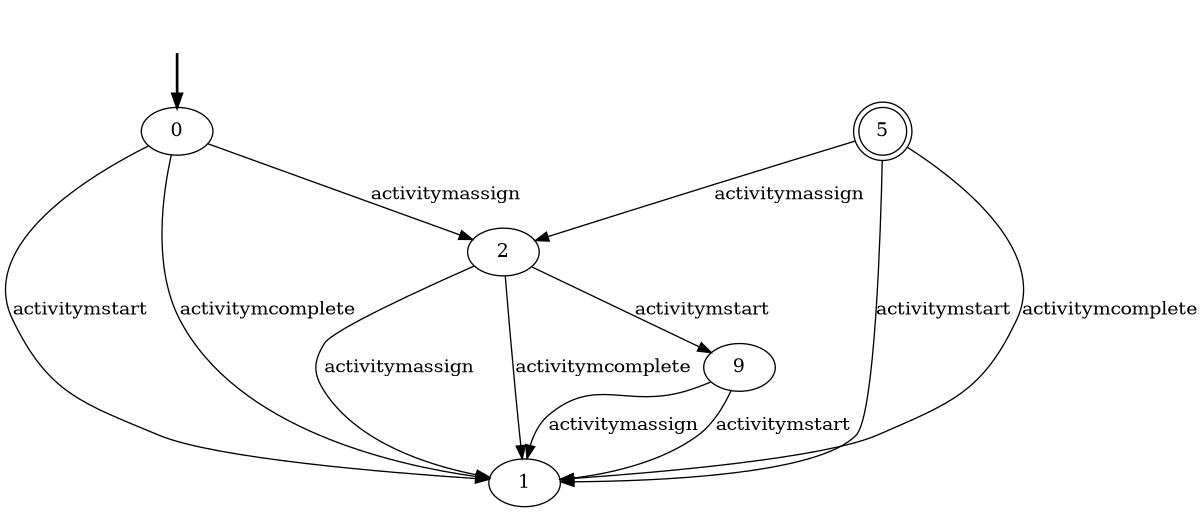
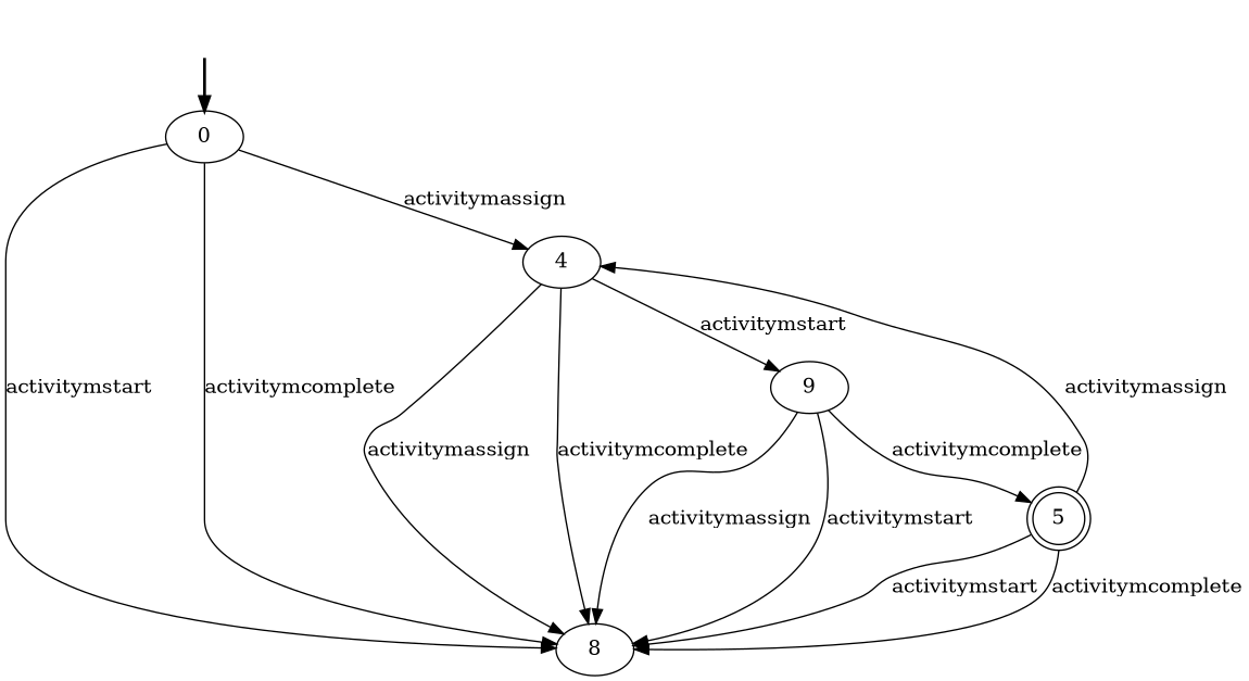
  digraph {
    fake0 [style=invisible]
    0 [root=true]
-   1
-   2
+   1 [label=8]
+   2 [label=4]
    n5 [label=9]
    n6 [label=5 shape=doublecircle]
    fake0 -> 0 [style=bold]
    0 -> 1 [label=activitymstart]
    0 -> 1 [label=activitymcomplete]
    0 -> 2 [label=activitymassign]
    2 -> 1 [label=activitymassign]
    2 -> 1 [label=activitymcomplete]
    2 -> n5 [label=activitymstart]
    n5 -> 1 [label=activitymassign]
    n5 -> 1 [label=activitymstart]
+   n5 -> n6 [label=activitymcomplete]
    n6 -> 1 [label=activitymstart]
    n6 -> 1 [label=activitymcomplete]
    n6 -> 2 [label=activitymassign]
  }
